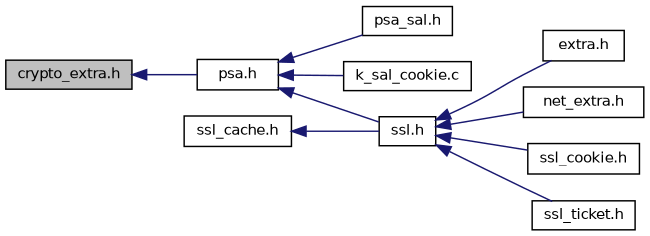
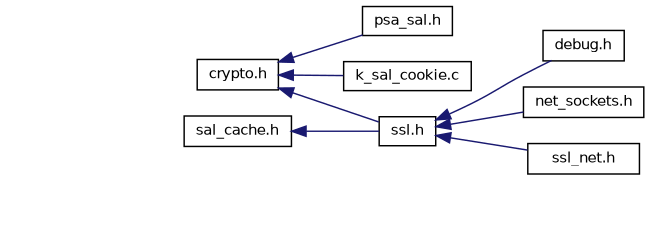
  digraph {
    rankdir=LR
    node [color=black fillcolor=white fontname=Helvetica fontsize=10 shape=record style=filled]
    edge [color=midnightblue dir=back fontname=Helvetica fontsize=10 labelfontname=Helvetica labelfontsize=10 style=solid]
-   n1 [fillcolor=grey75 fontcolor=black height=0.2 label="crypto_extra.h" width=0.4]
-   n2 [height=0.2 label="psa.h" width=0.4]
+   n2 [height=0.2 label="crypto.h" width=0.4]
    n3 [height=0.2 label="psa_sal.h" width=0.4]
    n4 [height=0.2 label="ssl.h" width=0.4]
    n5 [height=0.2 label="k_sal_cookie.c" width=0.4]
-   n6 [height=0.2 label="extra.h" width=0.4]
-   n7 [height=0.2 label="net_extra.h" width=0.4]
-   n8 [height=0.2 label="ssl_cookie.h" width=0.4]
-   n9 [height=0.2 label="ssl_ticket.h" width=0.4]
-   n10 [height=0.2 label="ssl_cache.h" width=0.4]
-   n1 -> n2
+   n6 [height=0.2 label="debug.h" width=0.4]
+   n7 [height=0.2 label="net_sockets.h" width=0.4]
+   n8 [height=0.2 label="ssl_net.h" width=0.4]
+   n10 [height=0.2 label="sal_cache.h" width=0.4]
    n2 -> n3
    n2 -> n4
    n2 -> n5
    n4 -> n6
    n4 -> n7
    n4 -> n8
-   n4 -> n9
    n10 -> n4
  }
